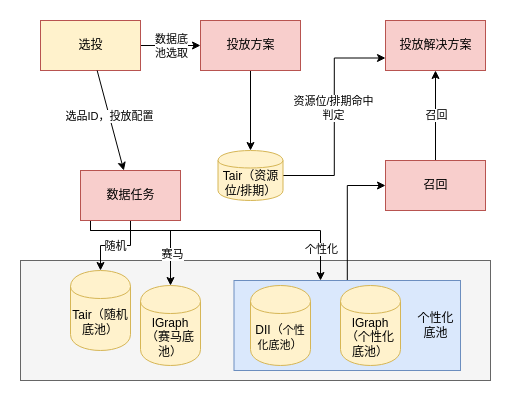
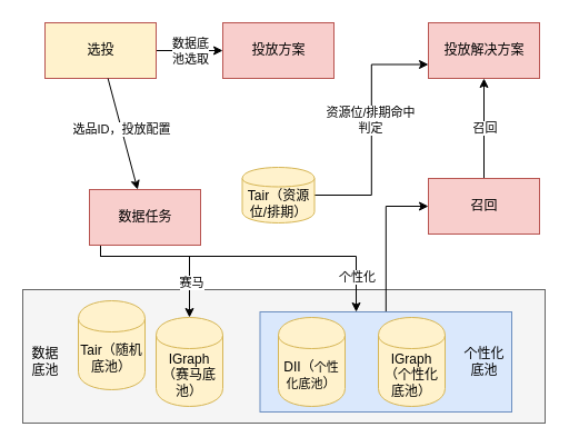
  <mxCell id="0" />
  <mxCell id="1" parent="0" />
  <mxCell id="2" value="" style="html=1;dashed=0;whitespace=wrap;fillColor=#f5f5f5;strokeColor=#666666;fontColor=#333333;" vertex="1" parent="1"><mxGeometry x="20" y="260" width="470" height="120" as="geometry" /></mxCell>
  <mxCell id="3" style="edgeStyle=orthogonalEdgeStyle;rounded=0;orthogonalLoop=1;jettySize=auto;html=1;entryX=0;entryY=0.5;entryDx=0;entryDy=0;" edge="1" parent="1" source="4" target="27"><mxGeometry relative="1" as="geometry" /></mxCell>
  <mxCell id="4" value="" style="html=1;dashed=0;whitespace=wrap;fillColor=#dae8fc;strokeColor=#6c8ebf;" vertex="1" parent="1"><mxGeometry x="233.5" y="280" width="226.5" height="90" as="geometry" /></mxCell>
  <mxCell id="5" style="edgeStyle=orthogonalEdgeStyle;rounded=0;orthogonalLoop=1;jettySize=auto;html=1;" edge="1" parent="1" source="7" target="24"><mxGeometry relative="1" as="geometry" /></mxCell>
  <mxCell id="6" value="数据底&lt;br&gt;池选取" style="edgeLabel;html=1;align=center;verticalAlign=middle;resizable=0;points=[];" vertex="1" connectable="0" parent="5"><mxGeometry x="-0.367" y="2" relative="1" as="geometry"><mxPoint x="11" y="2" as="offset" /></mxGeometry></mxCell>
  <mxCell id="7" value="选投" style="html=1;dashed=0;whitespace=wrap;fillColor=#fff2cc;strokeColor=#b85450;" vertex="1" parent="1"><mxGeometry x="40" y="20" width="100" height="50" as="geometry" /></mxCell>
  <mxCell id="8" style="edgeStyle=orthogonalEdgeStyle;rounded=0;orthogonalLoop=1;jettySize=auto;html=1;entryX=0.5;entryY=0;entryDx=0;entryDy=0;" edge="1" parent="1" source="14" target="18"><mxGeometry relative="1" as="geometry"><Array as="points"><mxPoint x="90" y="230" /><mxPoint x="170" y="230" /></Array></mxGeometry></mxCell>
  <mxCell id="9" value="赛马" style="edgeLabel;html=1;align=center;verticalAlign=middle;resizable=0;points=[];" vertex="1" connectable="0" parent="8"><mxGeometry x="0.561" y="1" relative="1" as="geometry"><mxPoint as="offset" /></mxGeometry></mxCell>
- <mxCell id="10" style="edgeStyle=orthogonalEdgeStyle;rounded=0;orthogonalLoop=1;jettySize=auto;html=1;" edge="1" parent="1" source="14" target="17"><mxGeometry relative="1" as="geometry" /></mxCell>
- <mxCell id="11" value="随机" style="edgeLabel;html=1;align=center;verticalAlign=middle;resizable=0;points=[];" vertex="1" connectable="0" parent="10"><mxGeometry x="0.013" relative="1" as="geometry"><mxPoint as="offset" /></mxGeometry></mxCell>
  <mxCell id="12" style="edgeStyle=orthogonalEdgeStyle;rounded=0;orthogonalLoop=1;jettySize=auto;html=1;entryX=0.382;entryY=0;entryDx=0;entryDy=0;entryPerimeter=0;" edge="1" parent="1" source="14" target="4"><mxGeometry relative="1" as="geometry"><Array as="points"><mxPoint x="90" y="230" /><mxPoint x="320" y="230" /></Array></mxGeometry></mxCell>
  <mxCell id="13" value="个性化" style="edgeLabel;html=1;align=center;verticalAlign=middle;resizable=0;points=[];" vertex="1" connectable="0" parent="12"><mxGeometry x="0.787" relative="1" as="geometry"><mxPoint as="offset" /></mxGeometry></mxCell>
  <mxCell id="14" value="数据任务" style="html=1;dashed=0;whitespace=wrap;fillColor=#f8cecc;strokeColor=#b85450;" vertex="1" parent="1"><mxGeometry x="80" y="170" width="100" height="50" as="geometry" /></mxCell>
  <mxCell id="15" value="DII（&lt;font style=&quot;font-size: 11px&quot;&gt;个性化底池&lt;/font&gt;）" style="shape=cylinder;whiteSpace=wrap;html=1;boundedLbl=1;backgroundOutline=1;fillColor=#fff2cc;strokeColor=#d6b656;" vertex="1" parent="1"><mxGeometry x="250" y="285" width="60" height="80" as="geometry" /></mxCell>
  <mxCell id="16" value="IGraph（个性化底池）" style="shape=cylinder;whiteSpace=wrap;html=1;boundedLbl=1;backgroundOutline=1;fillColor=#fff2cc;strokeColor=#d6b656;" vertex="1" parent="1"><mxGeometry x="340" y="285" width="60" height="80" as="geometry" /></mxCell>
  <mxCell id="17" value="Tair（随机底池）" style="shape=cylinder;whiteSpace=wrap;html=1;boundedLbl=1;backgroundOutline=1;fillColor=#fff2cc;strokeColor=#d6b656;" vertex="1" parent="1"><mxGeometry x="70" y="270" width="60" height="80" as="geometry" /></mxCell>
  <mxCell id="18" value="IGraph（赛马底池）" style="shape=cylinder;whiteSpace=wrap;html=1;boundedLbl=1;backgroundOutline=1;fillColor=#fff2cc;strokeColor=#d6b656;" vertex="1" parent="1"><mxGeometry x="140" y="285" width="60" height="80" as="geometry" /></mxCell>
  <mxCell id="19" value="" style="endArrow=classic;html=1;" edge="1" parent="1" source="7" target="14"><mxGeometry width="50" height="50" relative="1" as="geometry"><mxPoint x="-10" y="190" as="sourcePoint" /><mxPoint x="40" y="140" as="targetPoint" /></mxGeometry></mxCell>
  <mxCell id="20" value="选品ID，投放配置" style="edgeLabel;html=1;align=center;verticalAlign=middle;resizable=0;points=[];" vertex="1" connectable="0" parent="19"><mxGeometry x="-0.1" relative="1" as="geometry"><mxPoint as="offset" /></mxGeometry></mxCell>
+ <mxCell id="21" value="数据&lt;br&gt;底池" style="text;html=1;align=center;verticalAlign=middle;resizable=0;points=[];autosize=1;strokeColor=none;" vertex="1" parent="1"><mxGeometry x="20" y="310" width="40" height="30" as="geometry" /></mxCell>
  <mxCell id="22" value="个性化&lt;br&gt;底池" style="text;html=1;align=center;verticalAlign=middle;resizable=0;points=[];autosize=1;strokeColor=none;" vertex="1" parent="1"><mxGeometry x="410" y="310" width="50" height="30" as="geometry" /></mxCell>
- <mxCell id="23" style="edgeStyle=orthogonalEdgeStyle;rounded=0;orthogonalLoop=1;jettySize=auto;html=1;" edge="1" parent="1" source="24" target="31"><mxGeometry relative="1" as="geometry"><mxPoint x="245" y="130" as="targetPoint" /></mxGeometry></mxCell>
  <mxCell id="24" value="投放方案" style="html=1;dashed=0;whitespace=wrap;fillColor=#f8cecc;strokeColor=#b85450;" vertex="1" parent="1"><mxGeometry x="200" y="20" width="100" height="50" as="geometry" /></mxCell>
  <mxCell id="25" style="edgeStyle=orthogonalEdgeStyle;rounded=0;orthogonalLoop=1;jettySize=auto;html=1;entryX=0.5;entryY=1;entryDx=0;entryDy=0;" edge="1" parent="1" source="27" target="28"><mxGeometry relative="1" as="geometry" /></mxCell>
  <mxCell id="26" value="召回" style="edgeLabel;html=1;align=center;verticalAlign=middle;resizable=0;points=[];" vertex="1" connectable="0" parent="25"><mxGeometry x="0.018" relative="1" as="geometry"><mxPoint as="offset" /></mxGeometry></mxCell>
  <mxCell id="27" value="召回" style="html=1;dashed=0;whitespace=wrap;fillColor=#f8cecc;strokeColor=#b85450;" vertex="1" parent="1"><mxGeometry x="385" y="160" width="100" height="50" as="geometry" /></mxCell>
  <mxCell id="28" value="&lt;article class=&quot;4ever-article&quot;&gt;&lt;article class=&quot;4ever-article&quot;&gt;&lt;p style=&quot;text-align: left ; margin-left: 0px&quot;&gt;投放解决方案&lt;/p&gt;&lt;/article&gt;&lt;/article&gt;" style="html=1;dashed=0;whitespace=wrap;fillColor=#f8cecc;strokeColor=#b85450;" vertex="1" parent="1"><mxGeometry x="385" y="20" width="100" height="50" as="geometry" /></mxCell>
  <mxCell id="29" style="edgeStyle=orthogonalEdgeStyle;rounded=0;orthogonalLoop=1;jettySize=auto;html=1;entryX=0;entryY=0.75;entryDx=0;entryDy=0;" edge="1" parent="1" source="31" target="28"><mxGeometry relative="1" as="geometry" /></mxCell>
  <mxCell id="30" value="资源位/排期命中&lt;br&gt;判定" style="edgeLabel;html=1;align=center;verticalAlign=middle;resizable=0;points=[];" vertex="1" connectable="0" parent="29"><mxGeometry x="0.085" y="1" relative="1" as="geometry"><mxPoint as="offset" /></mxGeometry></mxCell>
  <mxCell id="31" value="Tair（资源位/排期）" style="shape=cylinder;whiteSpace=wrap;html=1;boundedLbl=1;backgroundOutline=1;fillColor=#fff2cc;strokeColor=#d6b656;" vertex="1" parent="1"><mxGeometry x="217.5" y="150" width="65" height="50" as="geometry" /></mxCell>
